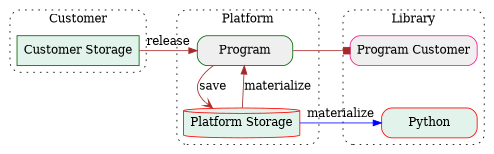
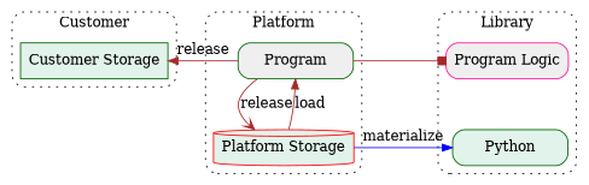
  digraph {
    newrank=true
    style="dotted,rounded"
    node [color=darkgreen fillcolor="#e2f3eb" shape=box style="rounded,filled"]
    edge [color=brown]
    n1 [label="Customer Storage" style=filled width=1.6]
    n2 [fillcolor="#efefef" label=Program width=1.6]
-   n3 [color=deeppink fillcolor="#efefef" label="Program Customer" width=1.6]
+   n3 [color=deeppink fillcolor="#efefef" label="Program Logic" width=1.6]
    n4 [color=red label="Platform Storage" shape=cylinder style=filled width=1.6]
-   n5 [color=red label=Python width=1.6]
+   n5 [label=Python width=1.6]
    subgraph sub_1 {
      rank=same
      n1
      n2
      n3
    }
    subgraph sub_2 {
      rank=same
      n4
      n5
    }
    subgraph cluster_3 {
      label=Customer
      n1
    }
    subgraph cluster_4 {
      label=Platform
      n2
      n4
    }
    subgraph cluster_5 {
      label=Library
      n3
      n5
    }
-   n2 -> n1 [dir=back label=release]
+   n1 -> n2 [dir=back label=release]
    n2 -> n3 [arrowhead=box]
-   n2 -> n4 [arrowhead=vee label=save]
-   n2 -> n4 [dir=back label=materialize]
+   n2 -> n4 [arrowhead=vee label=release]
+   n2 -> n4 [dir=back label=load]
    n4 -> n5 [arrowhead=normal color=blue label=materialize]
  }
